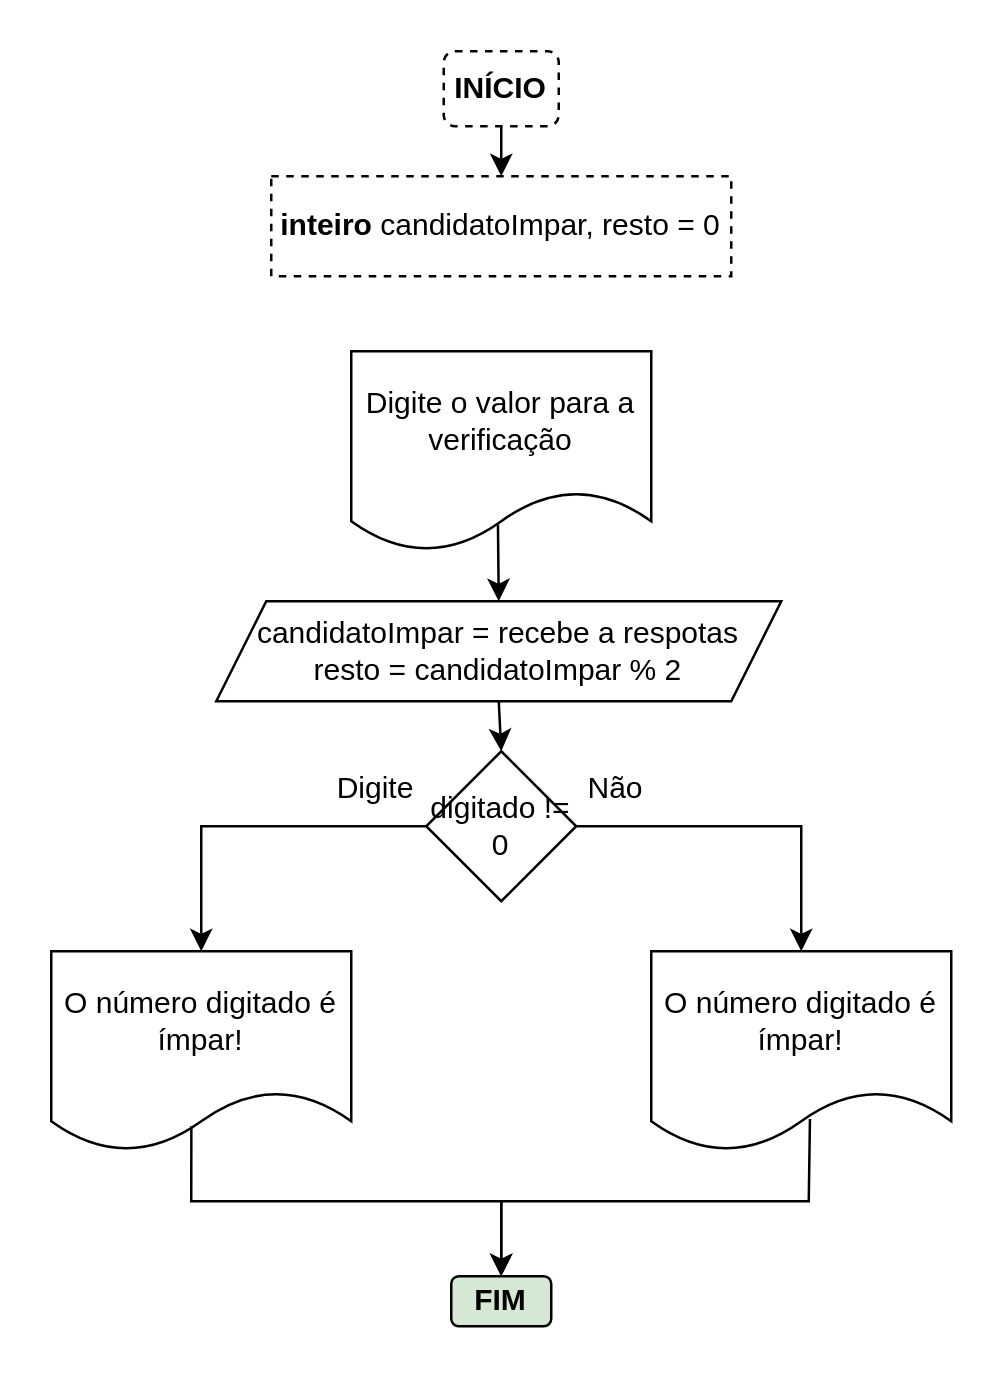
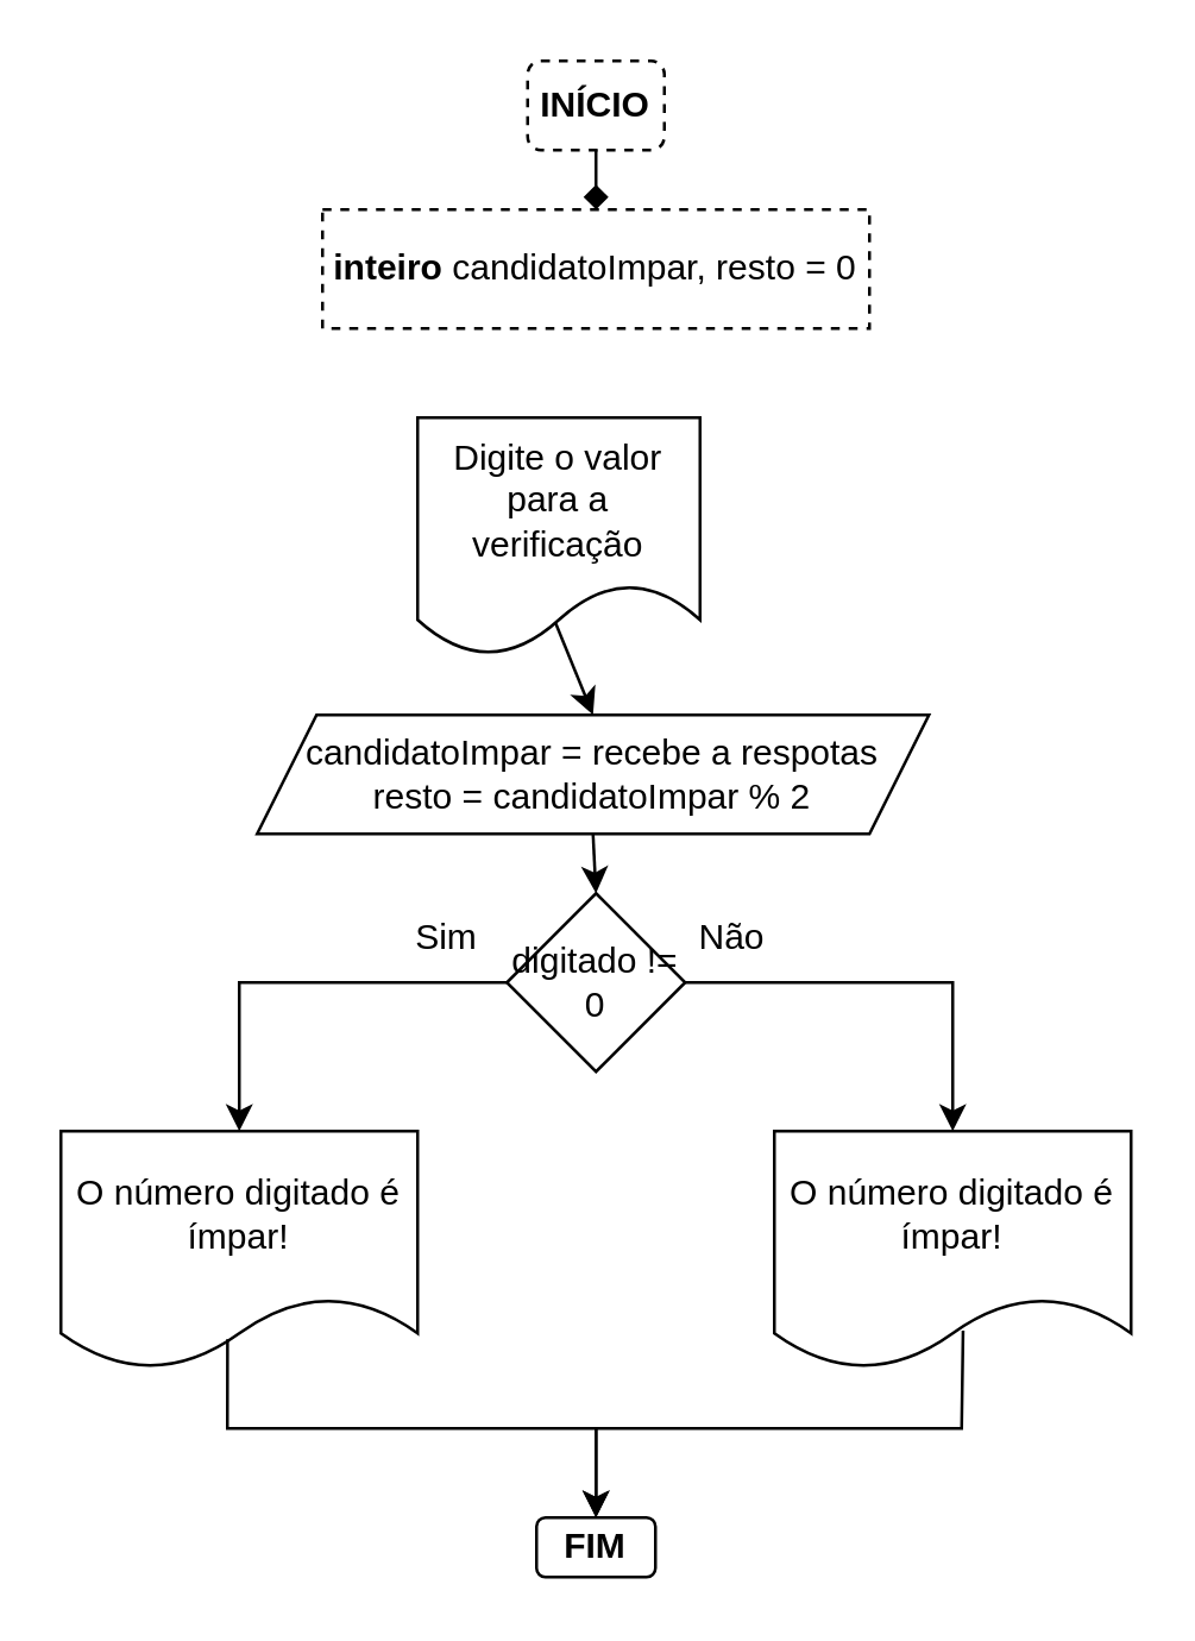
  <mxCell id="0" />
  <mxCell id="1" parent="0" />
  <mxCell id="2" value="&lt;b&gt;INÍCIO&lt;/b&gt;" style="rounded=1;whiteSpace=wrap;html=1;dashed=1;" vertex="1" parent="1"><mxGeometry x="177" y="20" width="46" height="30" as="geometry" /></mxCell>
  <mxCell id="3" value="&lt;b&gt;inteiro &lt;/b&gt;candidatoImpar, resto = 0" style="rounded=0;whiteSpace=wrap;html=1;dashed=1;" vertex="1" parent="1"><mxGeometry x="108" y="70" width="184" height="40" as="geometry" /></mxCell>
- <mxCell id="4" value="Digite o valor para a verificação" style="shape=document;whiteSpace=wrap;html=1;boundedLbl=1;" vertex="1" parent="1"><mxGeometry x="140" y="140" width="120" height="80" as="geometry" /></mxCell>
+ <mxCell id="4" value="Digite o valor para a verificação" style="shape=document;whiteSpace=wrap;html=1;boundedLbl=1;" vertex="1" parent="1"><mxGeometry x="140" y="140" width="95" height="80" as="geometry" /></mxCell>
  <mxCell id="5" value="&lt;div&gt;candidatoImpar = recebe a respotas&lt;/div&gt;&lt;div&gt;resto = candidatoImpar % 2&lt;br&gt; &lt;/div&gt;" style="shape=parallelogram;perimeter=parallelogramPerimeter;whiteSpace=wrap;html=1;fixedSize=1;" vertex="1" parent="1"><mxGeometry x="86" y="240" width="226" height="40" as="geometry" /></mxCell>
  <mxCell id="6" value="digitado != 0" style="rhombus;whiteSpace=wrap;html=1;" vertex="1" parent="1"><mxGeometry x="170" y="300" width="60" height="60" as="geometry" /></mxCell>
  <mxCell id="7" value="O número digitado é ímpar!" style="shape=document;whiteSpace=wrap;html=1;boundedLbl=1;" vertex="1" parent="1"><mxGeometry x="20" y="380" width="120" height="80" as="geometry" /></mxCell>
  <mxCell id="8" value="O número digitado é ímpar!" style="shape=document;whiteSpace=wrap;html=1;boundedLbl=1;" vertex="1" parent="1"><mxGeometry x="260" y="380" width="120" height="80" as="geometry" /></mxCell>
- <mxCell id="9" value="&lt;b&gt;FIM&lt;/b&gt;" style="rounded=1;whiteSpace=wrap;html=1;fillColor=#d5e8d4;" vertex="1" parent="1"><mxGeometry x="180" y="510" width="40" height="20" as="geometry" /></mxCell>
- <mxCell id="10" value="" style="endArrow=classic;html=1;rounded=0;exitX=0.5;exitY=1;exitDx=0;exitDy=0;entryX=0.5;entryY=0;entryDx=0;entryDy=0;" edge="1" parent="1" source="2" target="3"><mxGeometry width="50" height="50" relative="1" as="geometry"><mxPoint x="-14" y="220" as="sourcePoint" /><mxPoint x="36" y="170" as="targetPoint" /></mxGeometry></mxCell>
+ <mxCell id="9" value="&lt;b&gt;FIM&lt;/b&gt;" style="rounded=1;whiteSpace=wrap;html=1;" vertex="1" parent="1"><mxGeometry x="180" y="510" width="40" height="20" as="geometry" /></mxCell>
+ <mxCell id="10" value="" style="endArrow=diamond;html=1;rounded=0;exitX=0.5;exitY=1;exitDx=0;exitDy=0;entryX=0.5;entryY=0;entryDx=0;entryDy=0;" edge="1" parent="1" source="2" target="3"><mxGeometry width="50" height="50" relative="1" as="geometry"><mxPoint x="-14" y="220" as="sourcePoint" /><mxPoint x="36" y="170" as="targetPoint" /></mxGeometry></mxCell>
  <mxCell id="11" value="" style="endArrow=classic;html=1;rounded=0;exitX=0.489;exitY=0.865;exitDx=0;exitDy=0;exitPerimeter=0;entryX=0.5;entryY=0;entryDx=0;entryDy=0;" edge="1" parent="1" source="4" target="5"><mxGeometry width="50" height="50" relative="1" as="geometry"><mxPoint x="106" y="230" as="sourcePoint" /><mxPoint x="36" y="170" as="targetPoint" /></mxGeometry></mxCell>
  <mxCell id="12" value="" style="endArrow=classic;html=1;rounded=0;exitX=0.5;exitY=1;exitDx=0;exitDy=0;entryX=0.5;entryY=0;entryDx=0;entryDy=0;" edge="1" parent="1" source="5" target="6"><mxGeometry width="50" height="50" relative="1" as="geometry"><mxPoint x="-14" y="220" as="sourcePoint" /><mxPoint x="36" y="170" as="targetPoint" /></mxGeometry></mxCell>
  <mxCell id="13" value="" style="endArrow=classic;html=1;rounded=0;exitX=0;exitY=0.5;exitDx=0;exitDy=0;entryX=0.5;entryY=0;entryDx=0;entryDy=0;" edge="1" parent="1" source="6" target="7"><mxGeometry width="50" height="50" relative="1" as="geometry"><mxPoint x="-14" y="220" as="sourcePoint" /><mxPoint x="36" y="170" as="targetPoint" /><Array as="points"><mxPoint x="80" y="330" /></Array></mxGeometry></mxCell>
  <mxCell id="14" value="" style="endArrow=classic;html=1;rounded=0;exitX=1;exitY=0.5;exitDx=0;exitDy=0;entryX=0.5;entryY=0;entryDx=0;entryDy=0;" edge="1" parent="1" source="6" target="8"><mxGeometry width="50" height="50" relative="1" as="geometry"><mxPoint x="406" y="320" as="sourcePoint" /><mxPoint x="456" y="270" as="targetPoint" /><Array as="points"><mxPoint x="320" y="330" /></Array></mxGeometry></mxCell>
- <mxCell id="15" value="Digite" style="text;html=1;strokeColor=none;fillColor=none;align=center;verticalAlign=middle;whiteSpace=wrap;rounded=0;" vertex="1" parent="1"><mxGeometry x="120" y="300" width="60" height="30" as="geometry" /></mxCell>
+ <mxCell id="15" value="Sim" style="text;html=1;strokeColor=none;fillColor=none;align=center;verticalAlign=middle;whiteSpace=wrap;rounded=0;" vertex="1" parent="1"><mxGeometry x="120" y="300" width="60" height="30" as="geometry" /></mxCell>
  <mxCell id="16" value="Não" style="text;html=1;strokeColor=none;fillColor=none;align=center;verticalAlign=middle;whiteSpace=wrap;rounded=0;" vertex="1" parent="1"><mxGeometry x="216" y="300" width="60" height="30" as="geometry" /></mxCell>
  <mxCell id="17" value="" style="endArrow=classic;html=1;rounded=0;exitX=0.467;exitY=0.875;exitDx=0;exitDy=0;exitPerimeter=0;entryX=0.5;entryY=0;entryDx=0;entryDy=0;" edge="1" parent="1" source="7" target="9"><mxGeometry width="50" height="50" relative="1" as="geometry"><mxPoint x="-14" y="370" as="sourcePoint" /><mxPoint x="36" y="320" as="targetPoint" /><Array as="points"><mxPoint x="76" y="480" /><mxPoint x="200" y="480" /></Array></mxGeometry></mxCell>
  <mxCell id="18" value="" style="endArrow=classic;html=1;rounded=0;exitX=0.529;exitY=0.839;exitDx=0;exitDy=0;exitPerimeter=0;" edge="1" parent="1" source="8"><mxGeometry width="50" height="50" relative="1" as="geometry"><mxPoint x="-14" y="370" as="sourcePoint" /><mxPoint x="200" y="510" as="targetPoint" /><Array as="points"><mxPoint x="323" y="480" /><mxPoint x="200" y="480" /></Array></mxGeometry></mxCell>
